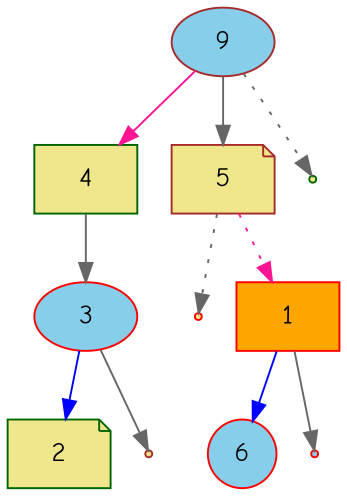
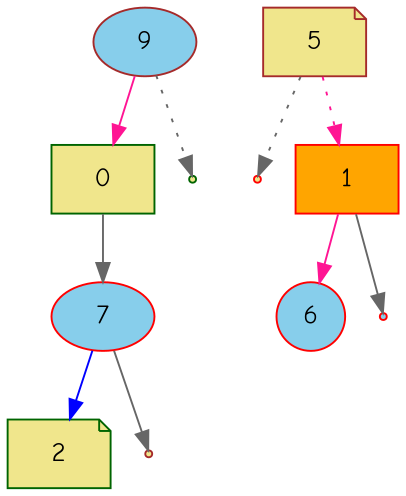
  digraph {
    fontname="Comic Neue"
    node [color=red fillcolor=khaki fontname="Comic Neue" shape=point style=filled]
    edge [color=gray40 fontname="Comic Neue" style=solid]
-   4 [color=darkgreen shape=box]
-   3 [fillcolor=skyblue shape=ellipse]
+   4 [color=darkgreen shape=box label=0]
+   3 [fillcolor=skyblue shape=ellipse label=7]
    2 [color=darkgreen shape=note]
    null593703139 [color=brown]
    9 [color=brown fillcolor=skyblue shape=ellipse]
    5 [color=brown shape=note]
    null610365992 [color=darkgreen]
    null751077736
    n9 [fillcolor=orange label=1 shape=box]
    6 [fillcolor=skyblue shape=circle]
    null227690229 [fillcolor=skyblue]
    4 -> 3
    3 -> 2 [color=blue]
    3 -> null593703139
    9 -> 4 [color=deeppink]
-   9 -> 5
    9 -> null610365992 [style=dotted]
    5 -> null751077736 [style=dotted]
    5 -> n9 [color=deeppink style=dotted]
-   n9 -> 6 [color=blue]
+   n9 -> 6 [color=deeppink]
    n9 -> null227690229
  }
